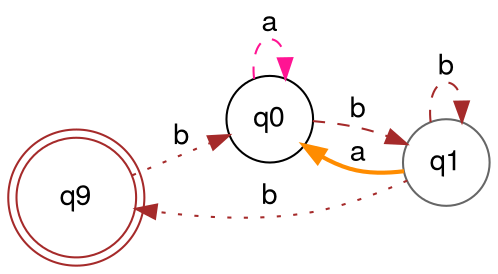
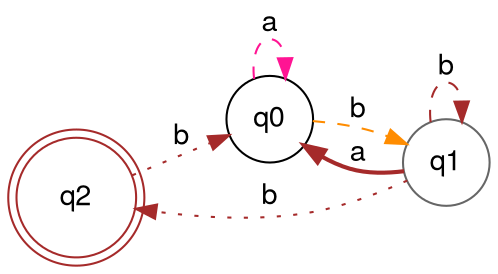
  digraph {
    fontname="Helvetica,Arial,sans-serif"
    rankdir=LR
    node [fontname="Helvetica,Arial,sans-serif" shape=circle]
    edge [color=brown fontname="Helvetica,Arial,sans-serif" style=dashed]
-   q2 [color=brown shape=doublecircle label=q9]
+   q2 [color=brown shape=doublecircle]
    q0 [color=black]
    q1 [color=gray40]
    q2 -> q0 [label=b style=dotted]
    q0 -> q0 [color=deeppink label=a]
-   q0 -> q1 [label=b]
+   q0 -> q1 [color=darkorange label=b]
    q1 -> q2 [label=b style=dotted]
-   q1 -> q0 [color=darkorange label=a style=bold]
+   q1 -> q0 [label=a style=bold]
    q1 -> q1 [label=b]
  }
